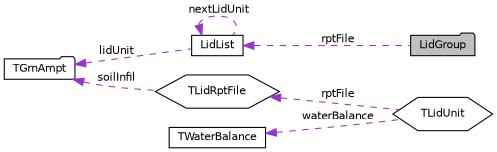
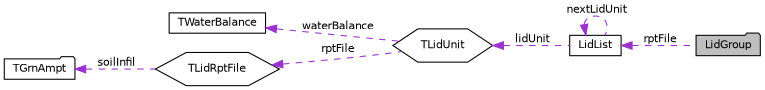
  digraph {
    rankdir=LR
    node [color=black fillcolor=white fontname=Helvetica fontsize=10 shape=folder style=filled]
    edge [color=darkorchid3 dir=back fontname=Helvetica fontsize=10 labelfontname=Helvetica labelfontsize=10 style=dashed]
    n1 [fillcolor=grey75 fontcolor=black height=0.2 label=LidGroup width=0.4]
    n2 [height=0.2 label=LidList shape=box width=0.4]
    n3 [height=0.2 label=TLidUnit shape=hexagon width=0.4]
    n4 [height=0.2 label=TWaterBalance shape=box width=0.4]
    n5 [height=0.2 label=TGrnAmpt width=0.4]
    n6 [height=0.2 label=TLidRptFile shape=hexagon width=0.4]
    n2 -> n1 [label=" rptFile"]
    n2 -> n2 [label=" nextLidUnit"]
-   n5 -> n2 [label=" lidUnit"]
+   n3 -> n2 [label=" lidUnit"]
    n4 -> n3 [label=" waterBalance"]
    n5 -> n6 [label=" soilInfil"]
    n6 -> n3 [label=" rptFile"]
  }
